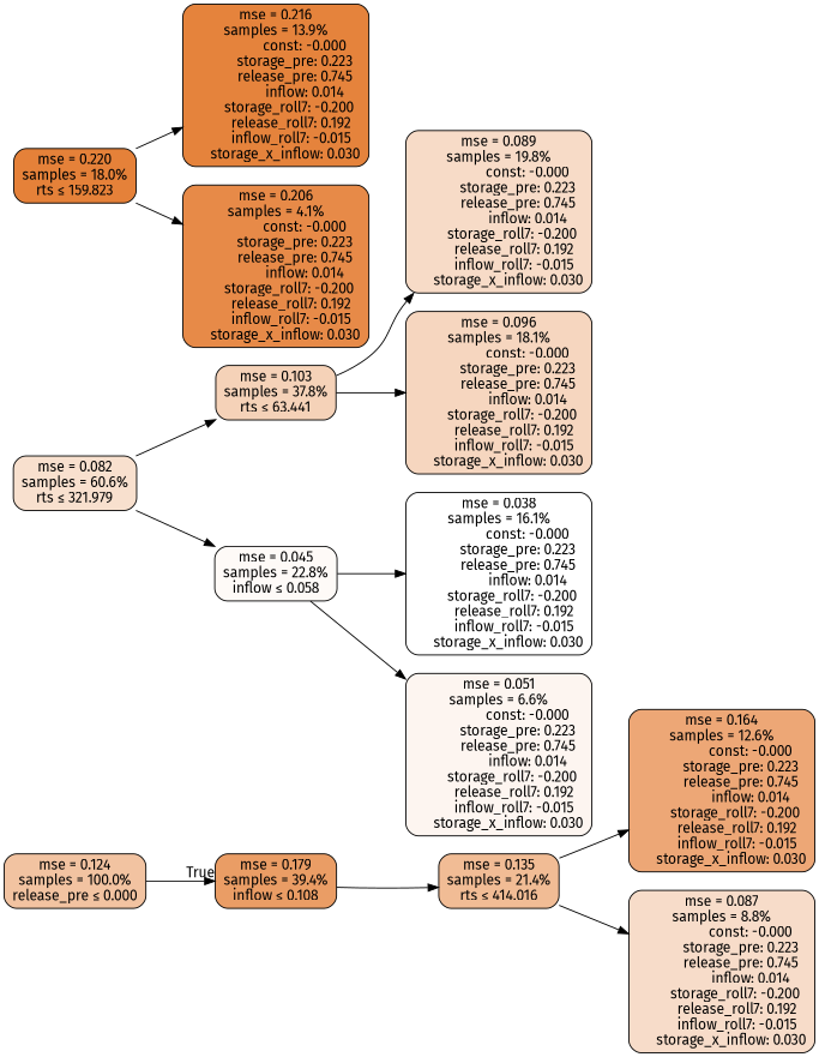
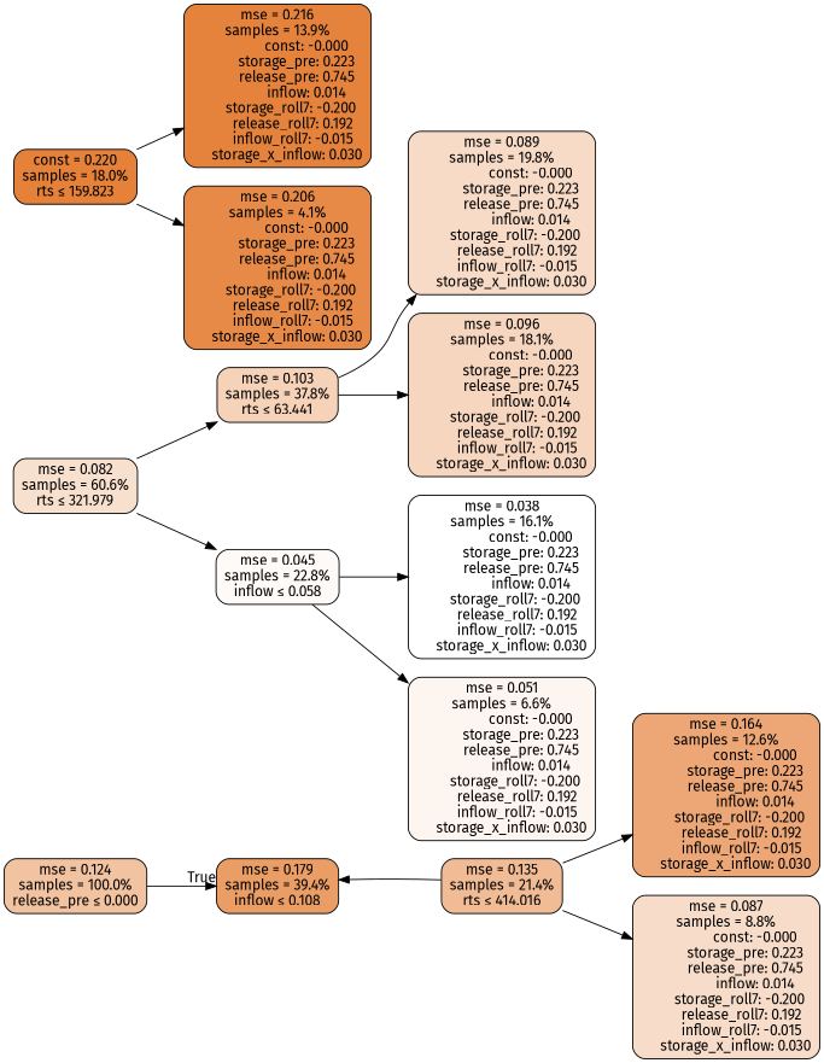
  digraph {
    fontname="Fira Sans"
    rankdir=LR
    node [color=black fontname="Fira Sans" shape=rectangle style="filled, rounded"]
    edge [fontname="Fira Sans"]
    n1 [fillcolor="#f2c3a1" label="mse = 0.124\nsamples = 100.0%\nrelease_pre &le; 0.000"]
    n2 [fillcolor="#ea9d65" label="mse = 0.179\nsamples = 39.4%\ninflow &le; 0.108"]
    n3 [fillcolor="#f8e0ce" label="mse = 0.082\nsamples = 60.6%\nrts &le; 321.979"]
    n4 [fillcolor="#f5d2b8" label="mse = 0.103\nsamples = 37.8%\nrts &le; 63.441"]
    n5 [fillcolor="#fefaf7" label="mse = 0.045\nsamples = 22.8%\ninflow &le; 0.058"]
    n6 [fillcolor="#f1bc95" label="mse = 0.135\nsamples = 21.4%\nrts &le; 414.016"]
    n7 [fillcolor="#f7dbc7" label="mse = 0.089\nsamples = 19.8%\n               const: -0.000\n          storage_pre: 0.223\n          release_pre: 0.745\n               inflow: 0.014\n       storage_roll7: -0.200\n        release_roll7: 0.192\n        inflow_roll7: -0.015\n     storage_x_inflow: 0.030"]
    n8 [fillcolor="#f6d6bf" label="mse = 0.096\nsamples = 18.1%\n               const: -0.000\n          storage_pre: 0.223\n          release_pre: 0.745\n               inflow: 0.014\n       storage_roll7: -0.200\n        release_roll7: 0.192\n        inflow_roll7: -0.015\n     storage_x_inflow: 0.030"]
    n9 [fillcolor="#ffffff" label="mse = 0.038\nsamples = 16.1%\n               const: -0.000\n          storage_pre: 0.223\n          release_pre: 0.745\n               inflow: 0.014\n       storage_roll7: -0.200\n        release_roll7: 0.192\n        inflow_roll7: -0.015\n     storage_x_inflow: 0.030"]
    n10 [fillcolor="#fdf5f0" label="mse = 0.051\nsamples = 6.6%\n               const: -0.000\n          storage_pre: 0.223\n          release_pre: 0.745\n               inflow: 0.014\n       storage_roll7: -0.200\n        release_roll7: 0.192\n        inflow_roll7: -0.015\n     storage_x_inflow: 0.030"]
    n11 [fillcolor="#eda776" label="mse = 0.164\nsamples = 12.6%\n               const: -0.000\n          storage_pre: 0.223\n          release_pre: 0.745\n               inflow: 0.014\n       storage_roll7: -0.200\n        release_roll7: 0.192\n        inflow_roll7: -0.015\n     storage_x_inflow: 0.030"]
    n12 [fillcolor="#f7dcc9" label="mse = 0.087\nsamples = 8.8%\n               const: -0.000\n          storage_pre: 0.223\n          release_pre: 0.745\n               inflow: 0.014\n       storage_roll7: -0.200\n        release_roll7: 0.192\n        inflow_roll7: -0.015\n     storage_x_inflow: 0.030"]
-   n13 [fillcolor="#e58139" label="mse = 0.220\nsamples = 18.0%\nrts &le; 159.823"]
+   n13 [fillcolor="#e58139" label="const = 0.220\nsamples = 18.0%\nrts &le; 159.823"]
    n14 [fillcolor="#e5833c" label="mse = 0.216\nsamples = 13.9%\n               const: -0.000\n          storage_pre: 0.223\n          release_pre: 0.745\n               inflow: 0.014\n       storage_roll7: -0.200\n        release_roll7: 0.192\n        inflow_roll7: -0.015\n     storage_x_inflow: 0.030"]
    n15 [fillcolor="#e78a48" label="mse = 0.206\nsamples = 4.1%\n               const: -0.000\n          storage_pre: 0.223\n          release_pre: 0.745\n               inflow: 0.014\n       storage_roll7: -0.200\n        release_roll7: 0.192\n        inflow_roll7: -0.015\n     storage_x_inflow: 0.030"]
    n1 -> n2 [headlabel=True labelangle=-45 labeldistance=2.5]
-   n2 -> n6
+   n6 -> n2
    n3 -> n4
    n3 -> n5
    n4 -> n7
    n4 -> n8
    n5 -> n9
    n5 -> n10
    n6 -> n11
    n6 -> n12
    n13 -> n14
    n13 -> n15
  }
